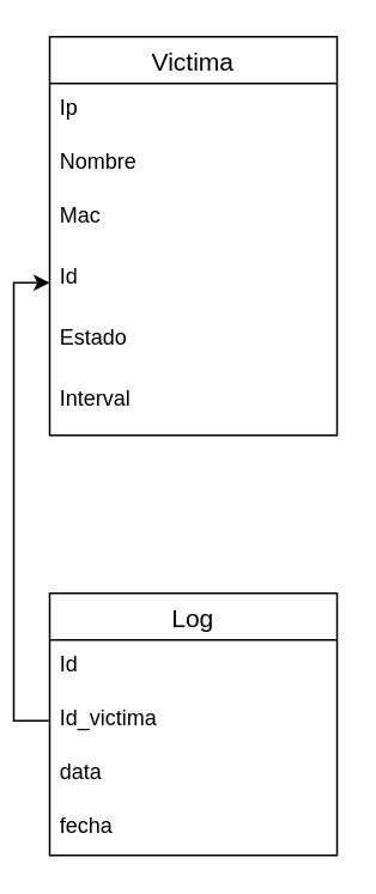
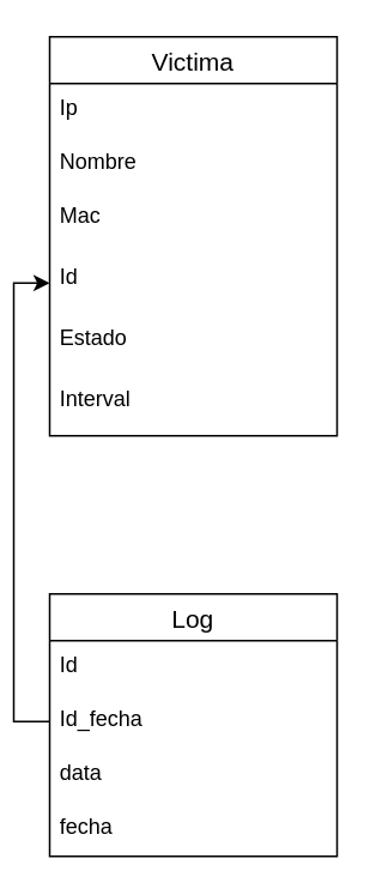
  <mxCell id="0" />
  <mxCell id="1" parent="0" />
  <mxCell id="2" value="Victima" style="swimlane;fontStyle=0;childLayout=stackLayout;horizontal=1;startSize=26;horizontalStack=0;resizeParent=1;resizeParentMax=0;resizeLast=0;collapsible=1;marginBottom=0;align=center;fontSize=14;" vertex="1" parent="1"><mxGeometry x="20" y="20" width="160" height="222" as="geometry" /></mxCell>
  <mxCell id="3" value="Ip" style="text;strokeColor=none;fillColor=none;spacingLeft=4;spacingRight=4;overflow=hidden;rotatable=0;points=[[0,0.5],[1,0.5]];portConstraint=eastwest;fontSize=12;" vertex="1" parent="2"><mxGeometry y="26" width="160" height="30" as="geometry" /></mxCell>
  <mxCell id="4" value="Nombre" style="text;strokeColor=none;fillColor=none;spacingLeft=4;spacingRight=4;overflow=hidden;rotatable=0;points=[[0,0.5],[1,0.5]];portConstraint=eastwest;fontSize=12;" vertex="1" parent="2"><mxGeometry y="56" width="160" height="30" as="geometry" /></mxCell>
  <mxCell id="5" value="Mac" style="text;strokeColor=none;fillColor=none;spacingLeft=4;spacingRight=4;overflow=hidden;rotatable=0;points=[[0,0.5],[1,0.5]];portConstraint=eastwest;fontSize=12;" vertex="1" parent="2"><mxGeometry y="86" width="160" height="34" as="geometry" /></mxCell>
  <mxCell id="6" value="Id" style="text;strokeColor=none;fillColor=none;spacingLeft=4;spacingRight=4;overflow=hidden;rotatable=0;points=[[0,0.5],[1,0.5]];portConstraint=eastwest;fontSize=12;" vertex="1" parent="2"><mxGeometry y="120" width="160" height="34" as="geometry" /></mxCell>
  <mxCell id="7" value="Estado" style="text;strokeColor=none;fillColor=none;spacingLeft=4;spacingRight=4;overflow=hidden;rotatable=0;points=[[0,0.5],[1,0.5]];portConstraint=eastwest;fontSize=12;" vertex="1" parent="2"><mxGeometry y="154" width="160" height="34" as="geometry" /></mxCell>
  <mxCell id="8" value="Interval" style="text;strokeColor=none;fillColor=none;spacingLeft=4;spacingRight=4;overflow=hidden;rotatable=0;points=[[0,0.5],[1,0.5]];portConstraint=eastwest;fontSize=12;" vertex="1" parent="2"><mxGeometry y="188" width="160" height="34" as="geometry" /></mxCell>
  <mxCell id="9" value="Log" style="swimlane;fontStyle=0;childLayout=stackLayout;horizontal=1;startSize=26;horizontalStack=0;resizeParent=1;resizeParentMax=0;resizeLast=0;collapsible=1;marginBottom=0;align=center;fontSize=14;" vertex="1" parent="1"><mxGeometry x="20" y="330" width="160" height="146" as="geometry" /></mxCell>
  <mxCell id="10" value="Id" style="text;strokeColor=none;fillColor=none;spacingLeft=4;spacingRight=4;overflow=hidden;rotatable=0;points=[[0,0.5],[1,0.5]];portConstraint=eastwest;fontSize=12;" vertex="1" parent="9"><mxGeometry y="26" width="160" height="30" as="geometry" /></mxCell>
- <mxCell id="11" value="Id_victima" style="text;strokeColor=none;fillColor=none;spacingLeft=4;spacingRight=4;overflow=hidden;rotatable=0;points=[[0,0.5],[1,0.5]];portConstraint=eastwest;fontSize=12;" vertex="1" parent="9"><mxGeometry y="56" width="160" height="30" as="geometry" /></mxCell>
+ <mxCell id="11" value="Id_fecha" style="text;strokeColor=none;fillColor=none;spacingLeft=4;spacingRight=4;overflow=hidden;rotatable=0;points=[[0,0.5],[1,0.5]];portConstraint=eastwest;fontSize=12;" vertex="1" parent="9"><mxGeometry y="56" width="160" height="30" as="geometry" /></mxCell>
  <mxCell id="12" value="data" style="text;strokeColor=none;fillColor=none;spacingLeft=4;spacingRight=4;overflow=hidden;rotatable=0;points=[[0,0.5],[1,0.5]];portConstraint=eastwest;fontSize=12;" vertex="1" parent="9"><mxGeometry y="86" width="160" height="30" as="geometry" /></mxCell>
  <mxCell id="13" value="fecha" style="text;strokeColor=none;fillColor=none;spacingLeft=4;spacingRight=4;overflow=hidden;rotatable=0;points=[[0,0.5],[1,0.5]];portConstraint=eastwest;fontSize=12;" vertex="1" parent="9"><mxGeometry y="116" width="160" height="30" as="geometry" /></mxCell>
  <mxCell id="14" style="edgeStyle=orthogonalEdgeStyle;rounded=0;orthogonalLoop=1;jettySize=auto;html=1;entryX=0;entryY=0.5;entryDx=0;entryDy=0;" edge="1" parent="1" source="11" target="6"><mxGeometry relative="1" as="geometry" /></mxCell>
